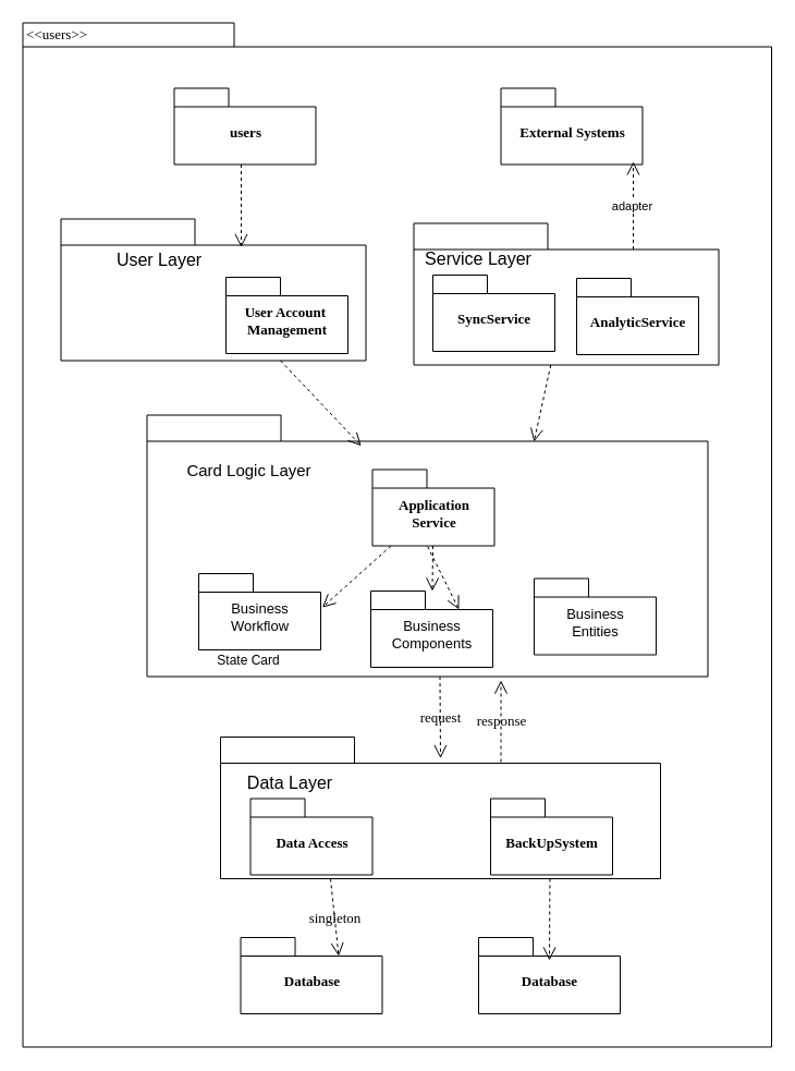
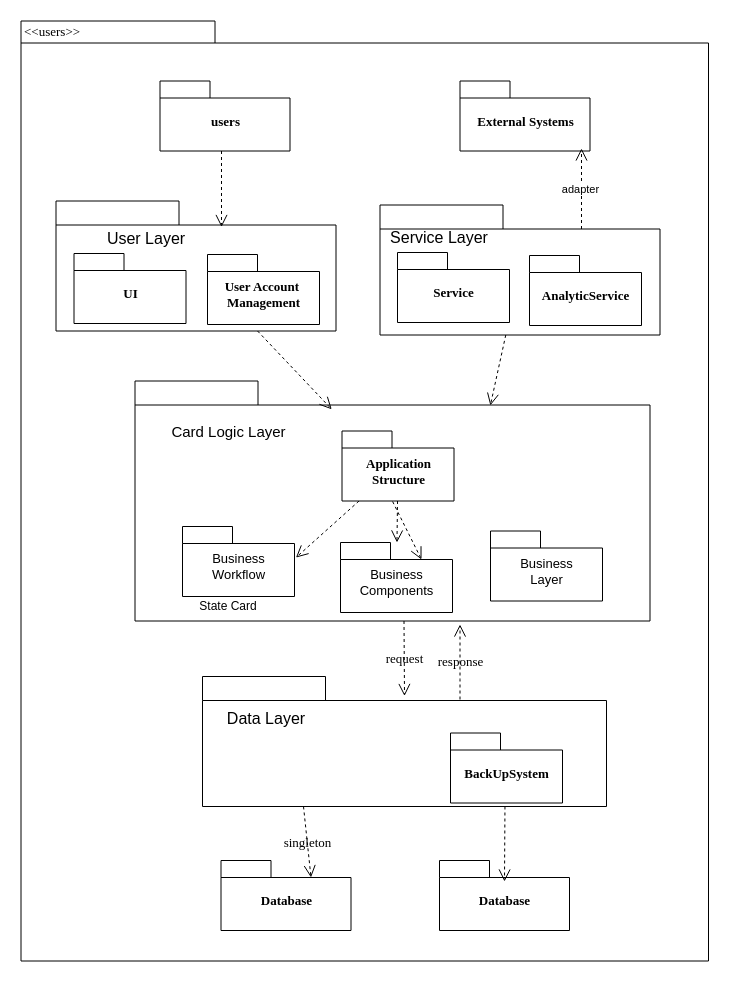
  <mxCell id="0" />
  <mxCell id="1" parent="0" />
  <mxCell id="2" value="" style="shape=folder;fontStyle=1;spacingTop=10;tabWidth=194;tabHeight=22;tabPosition=left;html=1;rounded=0;shadow=0;comic=0;labelBackgroundColor=none;strokeWidth=1;fillColor=none;fontFamily=Verdana;fontSize=13;align=center;" parent="1" vertex="1"><mxGeometry x="20.5" y="20.5" width="687.5" height="940" as="geometry" /></mxCell>
  <mxCell id="3" value="" style="group;fontSize=13;" parent="1" vertex="1" connectable="0"><mxGeometry x="159.5" y="80.5" width="130" height="70" as="geometry" /></mxCell>
  <mxCell id="4" value="users" style="shape=folder;fontStyle=1;spacingTop=10;tabWidth=50;tabHeight=17;tabPosition=left;html=1;rounded=0;shadow=0;comic=0;labelBackgroundColor=none;strokeWidth=1;fontFamily=Verdana;fontSize=13;align=center;" parent="3" vertex="1"><mxGeometry width="130" height="70" as="geometry" /></mxCell>
  <mxCell id="5" value="" style="group;fontSize=13;" parent="1" vertex="1" connectable="0"><mxGeometry x="459.5" y="80.5" width="130" height="70" as="geometry" /></mxCell>
  <mxCell id="6" value="External Systems" style="shape=folder;fontStyle=1;spacingTop=10;tabWidth=50;tabHeight=17;tabPosition=left;html=1;rounded=0;shadow=0;comic=0;labelBackgroundColor=none;strokeWidth=1;fontFamily=Verdana;fontSize=13;align=center;" parent="5" vertex="1"><mxGeometry width="130" height="70" as="geometry" /></mxCell>
  <mxCell id="7" value="" style="group;fontSize=13;" parent="1" vertex="1" connectable="0"><mxGeometry x="55.5" y="200.5" width="280" height="130" as="geometry" /></mxCell>
  <mxCell id="8" value="" style="shape=folder;fontStyle=1;spacingTop=10;tabWidth=123;tabHeight=24;tabPosition=left;html=1;rounded=0;shadow=0;comic=0;labelBackgroundColor=none;strokeWidth=1;fontFamily=Verdana;fontSize=13;align=center;" parent="7" vertex="1"><mxGeometry width="280" height="130" as="geometry" /></mxCell>
+ <mxCell id="9" value="UI" style="shape=folder;fontStyle=1;spacingTop=10;tabWidth=50;tabHeight=17;tabPosition=left;html=1;rounded=0;shadow=0;comic=0;labelBackgroundColor=none;strokeWidth=1;fontFamily=Verdana;fontSize=13;align=center;" parent="7" vertex="1"><mxGeometry x="18" y="52.5" width="112" height="70" as="geometry" /></mxCell>
  <mxCell id="10" value="&lt;strong&gt;User Account&amp;nbsp;&lt;/strong&gt;&lt;div&gt;&lt;strong&gt;Management&lt;/strong&gt;&lt;/div&gt;" style="shape=folder;fontStyle=1;spacingTop=10;tabWidth=50;tabHeight=17;tabPosition=left;html=1;rounded=0;shadow=0;comic=0;labelBackgroundColor=none;strokeWidth=1;fontFamily=Verdana;fontSize=13;align=center;" parent="7" vertex="1"><mxGeometry x="151.5" y="53.5" width="112" height="70" as="geometry" /></mxCell>
  <mxCell id="11" value="User Layer" style="text;html=1;align=center;verticalAlign=middle;whiteSpace=wrap;rounded=0;fontSize=16;" parent="7" vertex="1"><mxGeometry x="-1.5" y="22.5" width="184" height="30" as="geometry" /></mxCell>
  <mxCell id="12" value="" style="group;fontSize=13;" parent="1" vertex="1" connectable="0"><mxGeometry x="379.5" y="204.5" width="280" height="130" as="geometry" /></mxCell>
  <mxCell id="13" value="" style="shape=folder;fontStyle=1;spacingTop=10;tabWidth=123;tabHeight=24;tabPosition=left;html=1;rounded=0;shadow=0;comic=0;labelBackgroundColor=none;strokeWidth=1;fontFamily=Verdana;fontSize=13;align=center;" parent="12" vertex="1"><mxGeometry width="280" height="130" as="geometry" /></mxCell>
- <mxCell id="14" value="SyncService" style="shape=folder;fontStyle=1;spacingTop=10;tabWidth=50;tabHeight=17;tabPosition=left;html=1;rounded=0;shadow=0;comic=0;labelBackgroundColor=none;strokeWidth=1;fontFamily=Verdana;fontSize=13;align=center;" parent="12" vertex="1"><mxGeometry x="17.5" y="47.5" width="112" height="70" as="geometry" /></mxCell>
+ <mxCell id="14" value="Service" style="shape=folder;fontStyle=1;spacingTop=10;tabWidth=50;tabHeight=17;tabPosition=left;html=1;rounded=0;shadow=0;comic=0;labelBackgroundColor=none;strokeWidth=1;fontFamily=Verdana;fontSize=13;align=center;" parent="12" vertex="1"><mxGeometry x="17.5" y="47.5" width="112" height="70" as="geometry" /></mxCell>
  <mxCell id="15" value="AnalyticService" style="shape=folder;fontStyle=1;spacingTop=10;tabWidth=50;tabHeight=17;tabPosition=left;html=1;rounded=0;shadow=0;comic=0;labelBackgroundColor=none;strokeWidth=1;fontFamily=Verdana;fontSize=13;align=center;" parent="12" vertex="1"><mxGeometry x="149.5" y="50.5" width="112" height="70" as="geometry" /></mxCell>
  <mxCell id="16" value="singleton" style="edgeStyle=none;rounded=0;html=1;entryX=0;entryY=0;entryPerimeter=0;dashed=1;labelBackgroundColor=none;startFill=0;endArrow=open;endFill=0;endSize=10;fontFamily=Verdana;fontSize=13;exitX=0.25;exitY=1;exitDx=0;exitDy=0;exitPerimeter=0;entryDx=90;entryDy=17;" parent="1" source="24" target="27" edge="1"><mxGeometry relative="1" as="geometry" /></mxCell>
  <mxCell id="17" value="" style="shape=folder;fontStyle=1;spacingTop=10;tabWidth=123;tabHeight=24;tabPosition=left;html=1;rounded=0;shadow=0;comic=0;labelBackgroundColor=none;strokeColor=#000000;strokeWidth=1;fillColor=#ffffff;fontFamily=Verdana;fontSize=13;fontColor=#000000;align=center;" parent="1" vertex="1"><mxGeometry x="134.5" y="380.5" width="515" height="240" as="geometry" /></mxCell>
  <mxCell id="18" style="edgeStyle=none;rounded=0;html=1;dashed=1;labelBackgroundColor=none;startFill=0;endArrow=open;endFill=0;endSize=10;fontFamily=Verdana;fontSize=13;" parent="1" source="20" target="37" edge="1"><mxGeometry relative="1" as="geometry" /></mxCell>
  <mxCell id="19" style="edgeStyle=none;rounded=0;html=1;dashed=1;labelBackgroundColor=none;startFill=0;endArrow=open;endFill=0;endSize=10;fontFamily=Verdana;fontSize=13;entryX=1.013;entryY=0.444;entryPerimeter=0;" parent="1" source="20" target="21" edge="1"><mxGeometry relative="1" as="geometry" /></mxCell>
- <mxCell id="20" value="Application&lt;br style=&quot;font-size: 13px;&quot;&gt;Service" style="shape=folder;fontStyle=1;spacingTop=10;tabWidth=50;tabHeight=17;tabPosition=left;html=1;rounded=0;shadow=0;comic=0;labelBackgroundColor=none;strokeColor=#000000;strokeWidth=1;fillColor=#ffffff;fontFamily=Verdana;fontSize=13;fontColor=#000000;align=center;" parent="1" vertex="1"><mxGeometry x="341.5" y="430.5" width="112" height="70" as="geometry" /></mxCell>
+ <mxCell id="20" value="Application&lt;br style=&quot;font-size: 13px;&quot;&gt;Structure" style="shape=folder;fontStyle=1;spacingTop=10;tabWidth=50;tabHeight=17;tabPosition=left;html=1;rounded=0;shadow=0;comic=0;labelBackgroundColor=none;strokeColor=#000000;strokeWidth=1;fillColor=#ffffff;fontFamily=Verdana;fontSize=13;fontColor=#000000;align=center;" parent="1" vertex="1"><mxGeometry x="341.5" y="430.5" width="112" height="70" as="geometry" /></mxCell>
  <mxCell id="21" value="&lt;span style=&quot;font-family: Helvetica; font-size: 13px; font-weight: 400; text-wrap: wrap;&quot;&gt;Business Workflow&lt;/span&gt;" style="shape=folder;fontStyle=1;spacingTop=10;tabWidth=50;tabHeight=17;tabPosition=left;html=1;rounded=0;shadow=0;comic=0;labelBackgroundColor=none;strokeColor=#000000;strokeWidth=1;fillColor=#ffffff;fontFamily=Verdana;fontSize=13;fontColor=#000000;align=center;" parent="1" vertex="1"><mxGeometry x="182" y="526" width="112" height="70" as="geometry" /></mxCell>
- <mxCell id="22" value="&lt;span style=&quot;font-family: Helvetica; font-size: 13px; font-weight: 400; text-wrap: wrap;&quot;&gt;Business Entities&lt;/span&gt;" style="shape=folder;fontStyle=1;spacingTop=10;tabWidth=50;tabHeight=17;tabPosition=left;html=1;rounded=0;shadow=0;comic=0;labelBackgroundColor=none;strokeColor=#000000;strokeWidth=1;fillColor=#ffffff;fontFamily=Verdana;fontSize=13;fontColor=#000000;align=center;" parent="1" vertex="1"><mxGeometry x="490" y="530.5" width="112" height="70" as="geometry" /></mxCell>
+ <mxCell id="22" value="&lt;span style=&quot;font-family: Helvetica; font-size: 13px; font-weight: 400; text-wrap: wrap;&quot;&gt;Business Layer&lt;/span&gt;" style="shape=folder;fontStyle=1;spacingTop=10;tabWidth=50;tabHeight=17;tabPosition=left;html=1;rounded=0;shadow=0;comic=0;labelBackgroundColor=none;strokeColor=#000000;strokeWidth=1;fillColor=#ffffff;fontFamily=Verdana;fontSize=13;fontColor=#000000;align=center;" parent="1" vertex="1"><mxGeometry x="490" y="530.5" width="112" height="70" as="geometry" /></mxCell>
  <mxCell id="23" value="request" style="edgeStyle=elbowEdgeStyle;rounded=0;html=1;entryX=0.535;entryY=0.3;entryPerimeter=0;dashed=1;labelBackgroundColor=none;startFill=0;endArrow=open;endFill=0;endSize=10;fontFamily=Verdana;fontSize=13;entryDx=0;entryDy=0;" parent="1" edge="1"><mxGeometry relative="1" as="geometry"><mxPoint x="403.5" y="620.5" as="sourcePoint" /><mxPoint x="403.55" y="695.499" as="targetPoint" /></mxGeometry></mxCell>
  <mxCell id="24" value="" style="shape=folder;fontStyle=1;spacingTop=10;tabWidth=123;tabHeight=24;tabPosition=left;html=1;rounded=0;shadow=0;comic=0;labelBackgroundColor=none;strokeWidth=1;fontFamily=Verdana;fontSize=13;align=center;" parent="1" vertex="1"><mxGeometry x="202" y="676" width="404" height="130" as="geometry" /></mxCell>
- <mxCell id="25" value="Data Access" style="shape=folder;fontStyle=1;spacingTop=10;tabWidth=50;tabHeight=17;tabPosition=left;html=1;rounded=0;shadow=0;comic=0;labelBackgroundColor=none;strokeWidth=1;fontFamily=Verdana;fontSize=13;align=center;" parent="1" vertex="1"><mxGeometry x="229.5" y="732.5" width="112" height="70" as="geometry" /></mxCell>
  <mxCell id="26" value="" style="group;fontSize=13;" parent="1" vertex="1" connectable="0"><mxGeometry x="220.5" y="859.999" width="130" height="70" as="geometry" /></mxCell>
  <mxCell id="27" value="Database" style="shape=folder;fontStyle=1;spacingTop=10;tabWidth=50;tabHeight=17;tabPosition=left;html=1;rounded=0;shadow=0;comic=0;labelBackgroundColor=none;strokeWidth=1;fontFamily=Verdana;fontSize=13;align=center;" parent="26" vertex="1"><mxGeometry width="130" height="70" as="geometry" /></mxCell>
  <mxCell id="28" style="rounded=0;html=1;dashed=1;labelBackgroundColor=none;startFill=0;endArrow=open;endFill=0;endSize=10;fontFamily=Verdana;fontSize=13;entryX=0.592;entryY=0.2;entryPerimeter=0;edgeStyle=elbowEdgeStyle;" parent="1" source="4" target="8" edge="1"><mxGeometry relative="1" as="geometry" /></mxCell>
  <mxCell id="29" style="rounded=0;html=1;entryX=0.382;entryY=0.118;entryPerimeter=0;dashed=1;labelBackgroundColor=none;startFill=0;endArrow=open;endFill=0;endSize=10;fontFamily=Verdana;fontSize=13;entryDx=0;entryDy=0;" parent="1" source="8" target="17" edge="1"><mxGeometry relative="1" as="geometry" /></mxCell>
  <mxCell id="30" style="edgeStyle=none;rounded=0;html=1;entryX=0.69;entryY=0.102;entryPerimeter=0;dashed=1;labelBackgroundColor=none;startFill=0;endArrow=open;endFill=0;endSize=10;fontFamily=Verdana;fontSize=13;" parent="1" source="13" target="17" edge="1"><mxGeometry relative="1" as="geometry" /></mxCell>
  <mxCell id="31" value="&amp;lt;&amp;lt;users&amp;gt;&amp;gt;" style="text;html=1;align=left;verticalAlign=top;spacingTop=-4;fontSize=13;fontFamily=Verdana" parent="1" vertex="1"><mxGeometry x="21.5" y="20.5" width="130" height="20" as="geometry" /></mxCell>
  <mxCell id="32" value="&lt;font style=&quot;font-size: 16px;&quot;&gt;Service Layer&lt;/font&gt;" style="text;html=1;align=center;verticalAlign=middle;whiteSpace=wrap;rounded=0;fontSize=13;" parent="1" vertex="1"><mxGeometry x="380" y="222" width="118" height="30" as="geometry" /></mxCell>
  <mxCell id="33" value="&lt;font style=&quot;font-size: 15px;&quot;&gt;Card Logic Layer&lt;/font&gt;" style="text;html=1;align=center;verticalAlign=middle;whiteSpace=wrap;rounded=0;fontSize=13;" parent="1" vertex="1"><mxGeometry x="147.5" y="416" width="160.5" height="30" as="geometry" /></mxCell>
  <mxCell id="34" value="&lt;font style=&quot;font-size: 16px;&quot;&gt;Data Layer&lt;/font&gt;" style="text;html=1;align=center;verticalAlign=middle;whiteSpace=wrap;rounded=0;fontSize=13;" parent="1" vertex="1"><mxGeometry x="207" y="702.5" width="118" height="30" as="geometry" /></mxCell>
  <mxCell id="35" style="rounded=0;html=1;dashed=1;labelBackgroundColor=none;startFill=0;endArrow=open;endFill=0;endSize=10;fontFamily=Verdana;fontSize=13;entryX=0.939;entryY=0.964;entryPerimeter=0;edgeStyle=elbowEdgeStyle;exitX=0;exitY=0;exitDx=201.5;exitDy=24;exitPerimeter=0;entryDx=0;entryDy=0;" parent="1" source="13" target="6" edge="1"><mxGeometry relative="1" as="geometry"><mxPoint x="355" y="115" as="sourcePoint" /><mxPoint x="355" y="191" as="targetPoint" /></mxGeometry></mxCell>
  <mxCell id="36" value="adapter" style="edgeLabel;html=1;align=center;verticalAlign=middle;resizable=0;points=[];" parent="35" vertex="1" connectable="0"><mxGeometry x="-0.021" y="2" relative="1" as="geometry"><mxPoint as="offset" /></mxGeometry></mxCell>
  <mxCell id="37" value="&lt;span style=&quot;font-family: Helvetica; font-size: 13px; font-weight: 400; text-wrap: wrap;&quot;&gt;Business Components&lt;/span&gt;" style="shape=folder;fontStyle=1;spacingTop=10;tabWidth=50;tabHeight=17;tabPosition=left;html=1;rounded=0;shadow=0;comic=0;labelBackgroundColor=none;strokeColor=#000000;strokeWidth=1;fillColor=#ffffff;fontFamily=Verdana;fontSize=13;fontColor=#000000;align=center;" parent="1" vertex="1"><mxGeometry x="340" y="542" width="112" height="70" as="geometry" /></mxCell>
  <mxCell id="38" style="edgeStyle=none;rounded=0;html=1;dashed=1;labelBackgroundColor=none;startFill=0;endArrow=open;endFill=0;endSize=10;fontFamily=Verdana;fontSize=13;entryX=0;entryY=0;entryPerimeter=0;entryDx=81;entryDy=17;" parent="1" target="37" edge="1"><mxGeometry relative="1" as="geometry"><mxPoint x="392.1" y="501" as="sourcePoint" /><mxPoint x="450.1" y="559" as="targetPoint" /></mxGeometry></mxCell>
  <mxCell id="39" value="BackUpSystem" style="shape=folder;fontStyle=1;spacingTop=10;tabWidth=50;tabHeight=17;tabPosition=left;html=1;rounded=0;shadow=0;comic=0;labelBackgroundColor=none;strokeWidth=1;fontFamily=Verdana;fontSize=13;align=center;" parent="1" vertex="1"><mxGeometry x="450" y="732.5" width="112" height="70" as="geometry" /></mxCell>
  <mxCell id="40" value="" style="group;fontSize=13;" parent="1" vertex="1" connectable="0"><mxGeometry x="439" y="859.999" width="130" height="70" as="geometry" /></mxCell>
  <mxCell id="41" value="Database" style="shape=folder;fontStyle=1;spacingTop=10;tabWidth=50;tabHeight=17;tabPosition=left;html=1;rounded=0;shadow=0;comic=0;labelBackgroundColor=none;strokeWidth=1;fontFamily=Verdana;fontSize=13;align=center;" parent="40" vertex="1"><mxGeometry width="130" height="70" as="geometry" /></mxCell>
  <mxCell id="42" style="edgeStyle=elbowEdgeStyle;rounded=0;html=1;entryX=0.535;entryY=0.3;entryPerimeter=0;dashed=1;labelBackgroundColor=none;startFill=0;endArrow=open;endFill=0;endSize=10;fontFamily=Verdana;fontSize=13;entryDx=0;entryDy=0;" parent="1" edge="1"><mxGeometry relative="1" as="geometry"><mxPoint x="504.47" y="806" as="sourcePoint" /><mxPoint x="503.47" y="881" as="targetPoint" /></mxGeometry></mxCell>
  <mxCell id="43" value="response" style="edgeStyle=elbowEdgeStyle;rounded=0;html=1;dashed=1;labelBackgroundColor=none;startFill=0;endArrow=open;endFill=0;endSize=10;fontFamily=Verdana;fontSize=13;" edge="1" parent="1"><mxGeometry relative="1" as="geometry"><mxPoint x="459.5" y="699" as="sourcePoint" /><mxPoint x="459.5" y="624" as="targetPoint" /><Array as="points"><mxPoint x="459.5" y="679" /><mxPoint x="487.5" y="662" /></Array></mxGeometry></mxCell>
  <mxCell id="44" value="State Card" style="text;html=1;align=center;verticalAlign=middle;whiteSpace=wrap;rounded=0;" vertex="1" parent="1"><mxGeometry x="197.75" y="590.5" width="60" height="30" as="geometry" /></mxCell>
